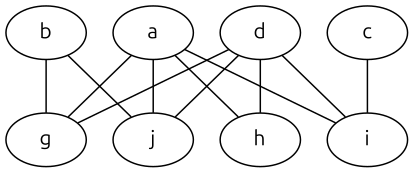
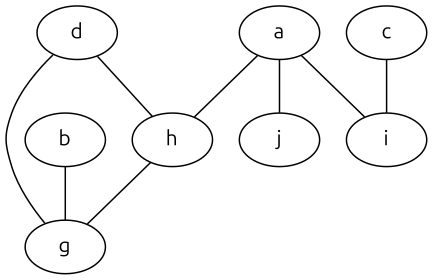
  graph {
    fontname=Ubuntu
    node [fontname=Ubuntu]
    edge [fontname=Ubuntu]
    a
    g
    h
    i
    j
    b
    c
    d
-   a -- g
+   h -- g
    a -- h
    a -- i
    a -- j
    b -- g
-   b -- j
    c -- i
    d -- g
    d -- h
-   d -- i
-   d -- j
  }
